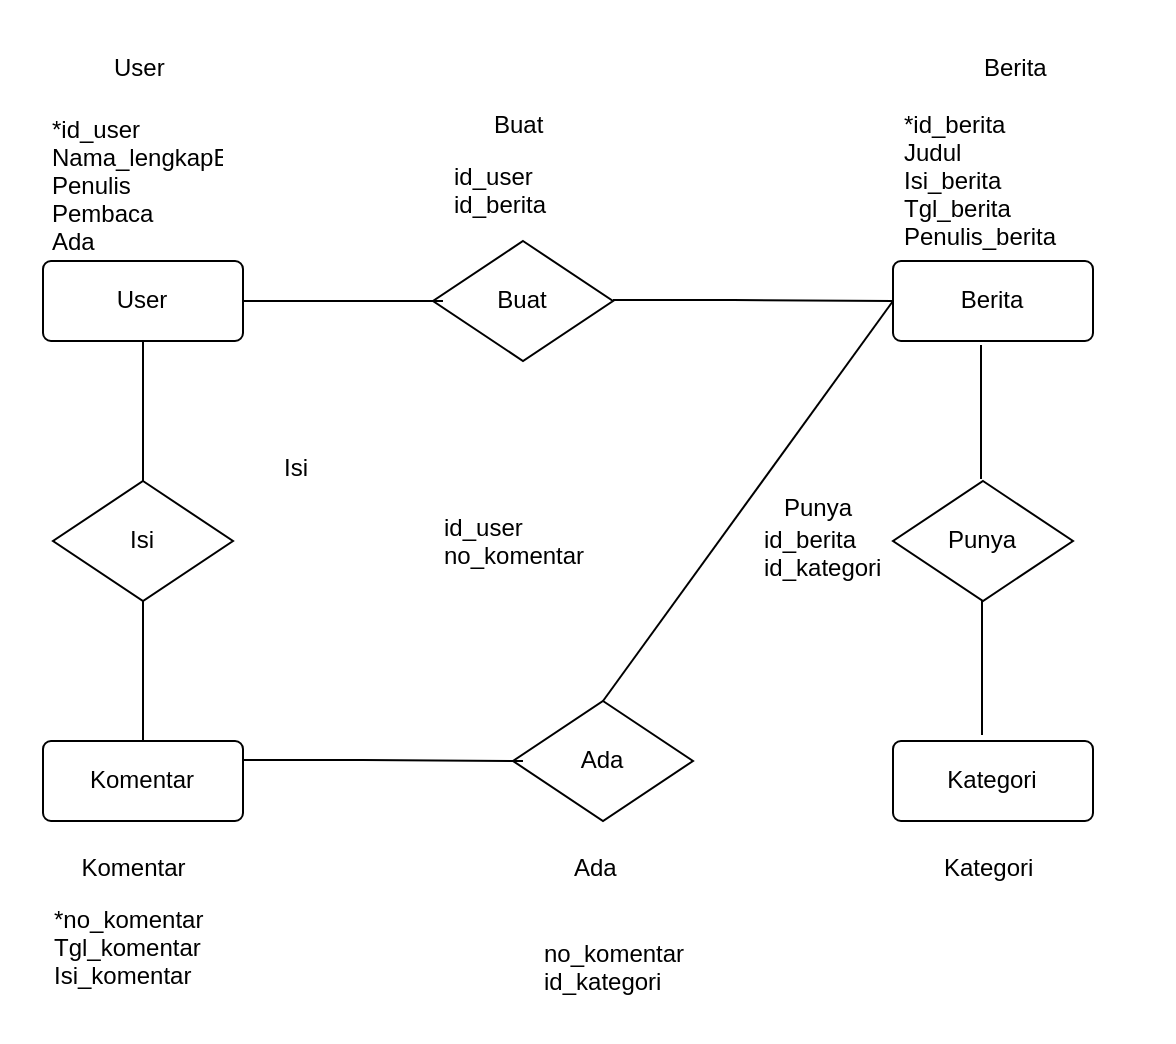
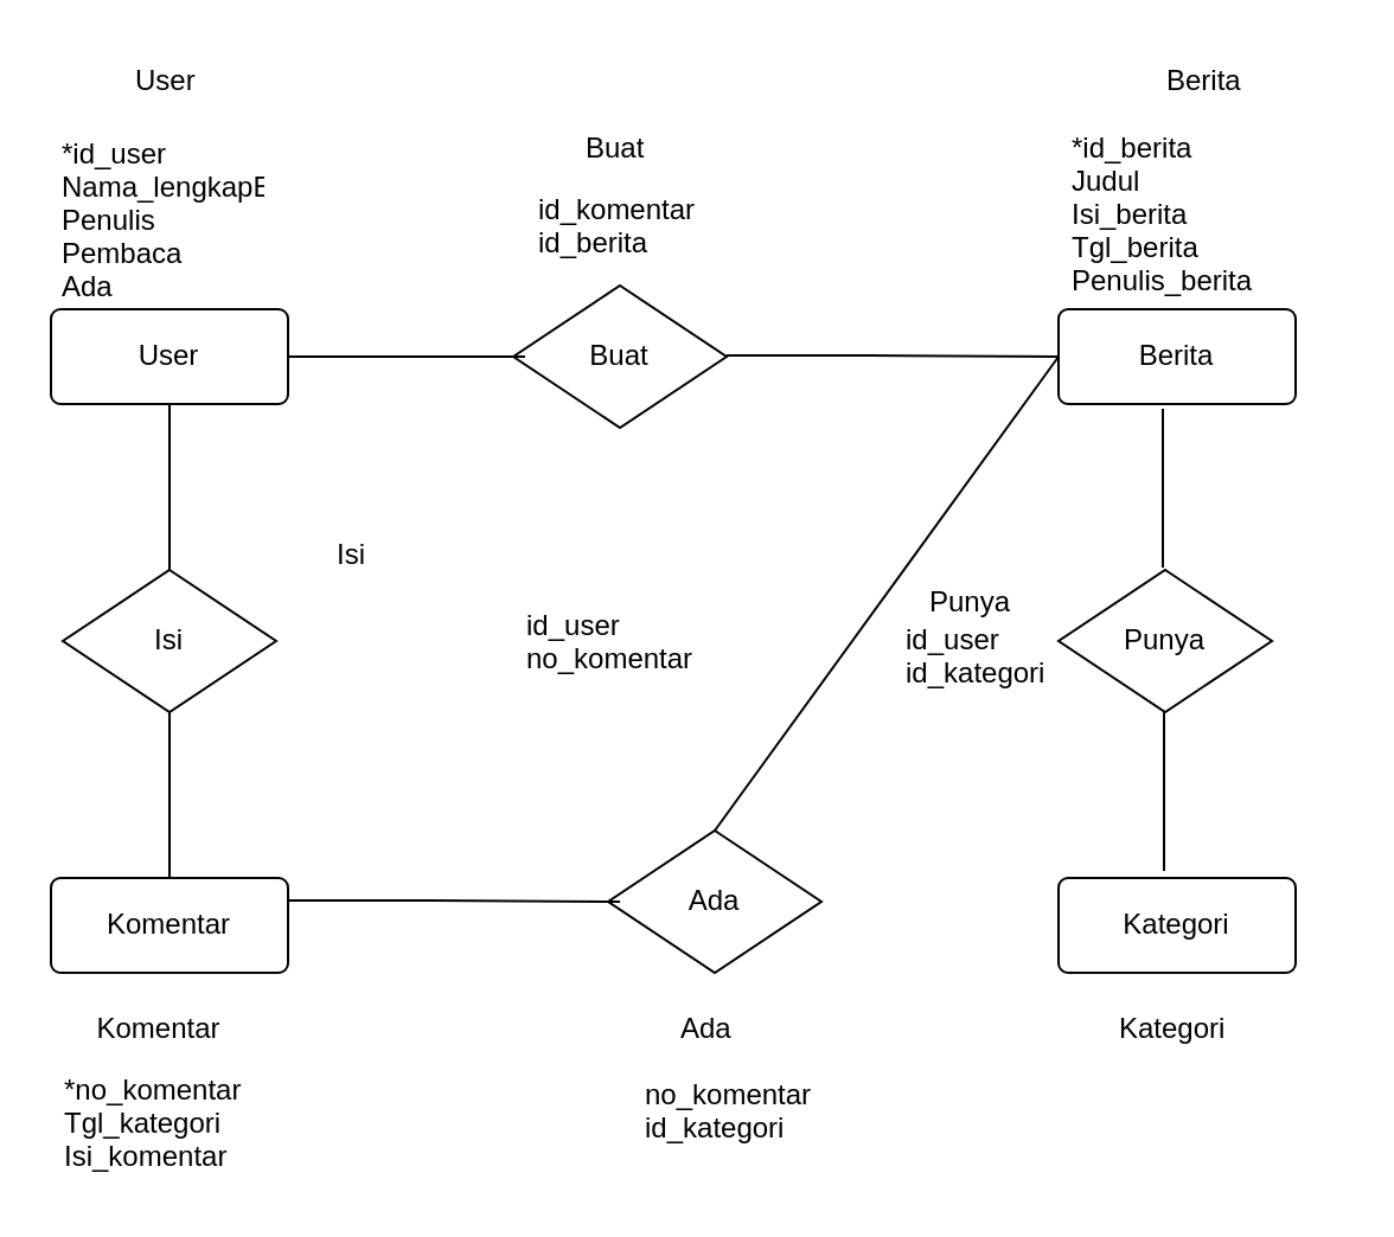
  <mxCell id="0" />
  <mxCell id="1" parent="0" />
  <mxCell id="2" value="User" style="rounded=1;arcSize=10;whiteSpace=wrap;html=1;align=center;" vertex="1" parent="1"><mxGeometry x="21" y="130" width="100" height="40" as="geometry" /></mxCell>
  <mxCell id="3" value="Kategori" style="rounded=1;arcSize=10;whiteSpace=wrap;html=1;align=center;" vertex="1" parent="1"><mxGeometry x="446" y="370" width="100" height="40" as="geometry" /></mxCell>
  <mxCell id="4" value="Komentar" style="rounded=1;arcSize=10;whiteSpace=wrap;html=1;align=center;" vertex="1" parent="1"><mxGeometry x="21" y="370" width="100" height="40" as="geometry" /></mxCell>
  <mxCell id="5" value="Berita" style="rounded=1;arcSize=10;whiteSpace=wrap;html=1;align=center;" vertex="1" parent="1"><mxGeometry x="446" y="130" width="100" height="40" as="geometry" /></mxCell>
  <mxCell id="6" value="Buat" style="shape=rhombus;perimeter=rhombusPerimeter;whiteSpace=wrap;html=1;align=center;" vertex="1" parent="1"><mxGeometry x="216" y="120" width="90" height="60" as="geometry" /></mxCell>
  <mxCell id="7" value="Isi" style="shape=rhombus;perimeter=rhombusPerimeter;whiteSpace=wrap;html=1;align=center;" vertex="1" parent="1"><mxGeometry x="26" y="240" width="90" height="60" as="geometry" /></mxCell>
  <mxCell id="8" value="Ada" style="shape=rhombus;perimeter=rhombusPerimeter;whiteSpace=wrap;html=1;align=center;" vertex="1" parent="1"><mxGeometry x="256" y="350" width="90" height="60" as="geometry" /></mxCell>
  <mxCell id="9" value="Punya" style="shape=rhombus;perimeter=rhombusPerimeter;whiteSpace=wrap;html=1;align=center;" vertex="1" parent="1"><mxGeometry x="446" y="240" width="90" height="60" as="geometry" /></mxCell>
  <mxCell id="10" value="" style="endArrow=none;html=1;rounded=0;exitX=1;exitY=0.5;exitDx=0;exitDy=0;" edge="1" parent="1" source="2"><mxGeometry relative="1" as="geometry"><mxPoint x="136" y="149.5" as="sourcePoint" /><mxPoint x="221" y="150" as="targetPoint" /><Array as="points"><mxPoint x="181" y="150" /></Array></mxGeometry></mxCell>
  <mxCell id="11" value="" style="endArrow=none;html=1;rounded=0;exitX=0.5;exitY=1;exitDx=0;exitDy=0;entryX=0.5;entryY=0;entryDx=0;entryDy=0;" edge="1" parent="1" source="7" target="4"><mxGeometry relative="1" as="geometry"><mxPoint x="76" y="310" as="sourcePoint" /><mxPoint x="176" y="310" as="targetPoint" /><Array as="points" /></mxGeometry></mxCell>
  <mxCell id="12" value="" style="endArrow=none;html=1;rounded=0;exitX=0.5;exitY=1;exitDx=0;exitDy=0;entryX=0.5;entryY=0;entryDx=0;entryDy=0;" edge="1" parent="1" source="2" target="7"><mxGeometry relative="1" as="geometry"><mxPoint x="66" y="200" as="sourcePoint" /><mxPoint x="166" y="200" as="targetPoint" /><Array as="points" /></mxGeometry></mxCell>
  <mxCell id="13" value="" style="endArrow=none;html=1;rounded=0;exitX=1;exitY=0.5;exitDx=0;exitDy=0;entryX=0;entryY=0.5;entryDx=0;entryDy=0;" edge="1" parent="1" target="5"><mxGeometry relative="1" as="geometry"><mxPoint x="306" y="149.5" as="sourcePoint" /><mxPoint x="406" y="149.5" as="targetPoint" /><Array as="points"><mxPoint x="366" y="149.5" /></Array></mxGeometry></mxCell>
  <mxCell id="14" value="" style="endArrow=none;html=1;rounded=0;entryX=0.44;entryY=1.05;entryDx=0;entryDy=0;entryPerimeter=0;" edge="1" parent="1" target="5"><mxGeometry relative="1" as="geometry"><mxPoint x="490" y="239" as="sourcePoint" /><mxPoint x="626" y="239.5" as="targetPoint" /><Array as="points" /></mxGeometry></mxCell>
  <mxCell id="15" value="" style="endArrow=none;html=1;rounded=0;entryX=0.44;entryY=1.05;entryDx=0;entryDy=0;entryPerimeter=0;" edge="1" parent="1"><mxGeometry relative="1" as="geometry"><mxPoint x="490.5" y="367" as="sourcePoint" /><mxPoint x="490.5" y="300" as="targetPoint" /><Array as="points" /></mxGeometry></mxCell>
  <mxCell id="16" value="" style="endArrow=none;html=1;rounded=0;exitX=0.5;exitY=0;exitDx=0;exitDy=0;" edge="1" parent="1" source="8"><mxGeometry relative="1" as="geometry"><mxPoint x="315" y="260" as="sourcePoint" /><mxPoint x="446" y="150" as="targetPoint" /><Array as="points" /></mxGeometry></mxCell>
  <mxCell id="17" value="User" style="text;strokeColor=none;fillColor=none;spacingLeft=4;spacingRight=4;overflow=hidden;rotatable=0;points=[[0,0.5],[1,0.5]];portConstraint=eastwest;fontSize=12;" vertex="1" parent="1"><mxGeometry x="51" y="20" width="40" height="26" as="geometry" /></mxCell>
  <mxCell id="18" value="*id_user&#10;Nama_lengkapEmail&#10;Penulis&#10;Pembaca&#10;Ada&#10;" style="text;strokeColor=none;fillColor=none;spacingLeft=4;spacingRight=4;overflow=hidden;rotatable=0;points=[[0,0.5],[1,0.5]];portConstraint=eastwest;fontSize=12;" vertex="1" parent="1"><mxGeometry x="20" y="51" width="95" height="70" as="geometry" /></mxCell>
  <mxCell id="19" value="Berita" style="text;strokeColor=none;fillColor=none;spacingLeft=4;spacingRight=4;overflow=hidden;rotatable=0;points=[[0,0.5],[1,0.5]];portConstraint=eastwest;fontSize=12;" vertex="1" parent="1"><mxGeometry x="486" y="20" width="50" height="26" as="geometry" /></mxCell>
  <mxCell id="20" value="*id_berita&#10;Judul&#10;Isi_berita&#10;Tgl_berita&#10;Penulis_berita&#10;" style="text;strokeColor=none;fillColor=none;spacingLeft=4;spacingRight=4;overflow=hidden;rotatable=0;points=[[0,0.5],[1,0.5]];portConstraint=eastwest;fontSize=12;" vertex="1" parent="1"><mxGeometry x="446" y="48.5" width="120" height="75" as="geometry" /></mxCell>
  <mxCell id="21" value="Kategori" style="text;strokeColor=none;fillColor=none;spacingLeft=4;spacingRight=4;overflow=hidden;rotatable=0;points=[[0,0.5],[1,0.5]];portConstraint=eastwest;fontSize=12;" vertex="1" parent="1"><mxGeometry x="466" y="420" width="60" height="26" as="geometry" /></mxCell>
  <mxCell id="22" value="" style="endArrow=none;html=1;rounded=0;exitX=1;exitY=0.5;exitDx=0;exitDy=0;entryX=0;entryY=0.5;entryDx=0;entryDy=0;" edge="1" parent="1"><mxGeometry relative="1" as="geometry"><mxPoint x="121" y="379.5" as="sourcePoint" /><mxPoint x="261" y="380" as="targetPoint" /><Array as="points"><mxPoint x="181" y="379.5" /></Array></mxGeometry></mxCell>
  <mxCell id="23" value="Komentar" style="text;strokeColor=none;fillColor=none;spacingLeft=4;spacingRight=4;overflow=hidden;rotatable=0;points=[[0,0.5],[1,0.5]];portConstraint=eastwest;fontSize=12;" vertex="1" parent="1"><mxGeometry x="34.75" y="420" width="72.5" height="26" as="geometry" /></mxCell>
- <mxCell id="24" value="*no_komentar&#10;Tgl_komentar&#10;Isi_komentar&#10;" style="text;strokeColor=none;fillColor=none;spacingLeft=4;spacingRight=4;overflow=hidden;rotatable=0;points=[[0,0.5],[1,0.5]];portConstraint=eastwest;fontSize=12;" vertex="1" parent="1"><mxGeometry x="21" y="446" width="135" height="54" as="geometry" /></mxCell>
+ <mxCell id="24" value="*no_komentar&#10;Tgl_kategori&#10;Isi_komentar&#10;" style="text;strokeColor=none;fillColor=none;spacingLeft=4;spacingRight=4;overflow=hidden;rotatable=0;points=[[0,0.5],[1,0.5]];portConstraint=eastwest;fontSize=12;" vertex="1" parent="1"><mxGeometry x="21" y="446" width="135" height="54" as="geometry" /></mxCell>
  <mxCell id="25" value="id_user&#10;no_komentar&#10;" style="text;strokeColor=none;fillColor=none;spacingLeft=4;spacingRight=4;overflow=hidden;rotatable=0;points=[[0,0.5],[1,0.5]];portConstraint=eastwest;fontSize=12;" vertex="1" parent="1"><mxGeometry x="216" y="250" width="90" height="33" as="geometry" /></mxCell>
  <mxCell id="26" value="Buat" style="text;strokeColor=none;fillColor=none;spacingLeft=4;spacingRight=4;overflow=hidden;rotatable=0;points=[[0,0.5],[1,0.5]];portConstraint=eastwest;fontSize=12;" vertex="1" parent="1"><mxGeometry x="241" y="48.5" width="40" height="26" as="geometry" /></mxCell>
  <mxCell id="27" value="Isi" style="text;strokeColor=none;fillColor=none;spacingLeft=4;spacingRight=4;overflow=hidden;rotatable=0;points=[[0,0.5],[1,0.5]];portConstraint=eastwest;fontSize=12;" vertex="1" parent="1"><mxGeometry x="136" y="220" width="40" height="26" as="geometry" /></mxCell>
- <mxCell id="28" value="id_user&#10;id_berita&#10;" style="text;strokeColor=none;fillColor=none;spacingLeft=4;spacingRight=4;overflow=hidden;rotatable=0;points=[[0,0.5],[1,0.5]];portConstraint=eastwest;fontSize=12;" vertex="1" parent="1"><mxGeometry x="221" y="74.5" width="80" height="35.5" as="geometry" /></mxCell>
+ <mxCell id="28" value="id_komentar&#10;id_berita&#10;" style="text;strokeColor=none;fillColor=none;spacingLeft=4;spacingRight=4;overflow=hidden;rotatable=0;points=[[0,0.5],[1,0.5]];portConstraint=eastwest;fontSize=12;" vertex="1" parent="1"><mxGeometry x="221" y="74.5" width="80" height="35.5" as="geometry" /></mxCell>
  <mxCell id="29" value="Punya&#10;" style="text;strokeColor=none;fillColor=none;spacingLeft=4;spacingRight=4;overflow=hidden;rotatable=0;points=[[0,0.5],[1,0.5]];portConstraint=eastwest;fontSize=12;" vertex="1" parent="1"><mxGeometry x="386" y="240" width="50" height="26" as="geometry" /></mxCell>
- <mxCell id="30" value="id_berita&#10;id_kategori&#10;" style="text;strokeColor=none;fillColor=none;spacingLeft=4;spacingRight=4;overflow=hidden;rotatable=0;points=[[0,0.5],[1,0.5]];portConstraint=eastwest;fontSize=12;" vertex="1" parent="1"><mxGeometry x="376" y="256" width="100" height="44" as="geometry" /></mxCell>
+ <mxCell id="30" value="id_user&#10;id_kategori&#10;" style="text;strokeColor=none;fillColor=none;spacingLeft=4;spacingRight=4;overflow=hidden;rotatable=0;points=[[0,0.5],[1,0.5]];portConstraint=eastwest;fontSize=12;" vertex="1" parent="1"><mxGeometry x="376" y="256" width="100" height="44" as="geometry" /></mxCell>
  <mxCell id="31" value="Ada" style="text;strokeColor=none;fillColor=none;spacingLeft=4;spacingRight=4;overflow=hidden;rotatable=0;points=[[0,0.5],[1,0.5]];portConstraint=eastwest;fontSize=12;" vertex="1" parent="1"><mxGeometry x="281" y="420" width="40" height="26" as="geometry" /></mxCell>
- <mxCell id="32" value="no_komentar&#10;id_kategori" style="text;strokeColor=none;fillColor=none;spacingLeft=4;spacingRight=4;overflow=hidden;rotatable=0;points=[[0,0.5],[1,0.5]];portConstraint=eastwest;fontSize=12;" vertex="1" parent="1"><mxGeometry x="266" y="463" width="110" height="50" as="geometry" /></mxCell>
+ <mxCell id="32" value="no_komentar&#10;id_kategori" style="text;strokeColor=none;fillColor=none;spacingLeft=4;spacingRight=4;overflow=hidden;rotatable=0;points=[[0,0.5],[1,0.5]];portConstraint=eastwest;fontSize=12;" vertex="1" parent="1"><mxGeometry x="266" y="448" width="110" height="50" as="geometry" /></mxCell>
